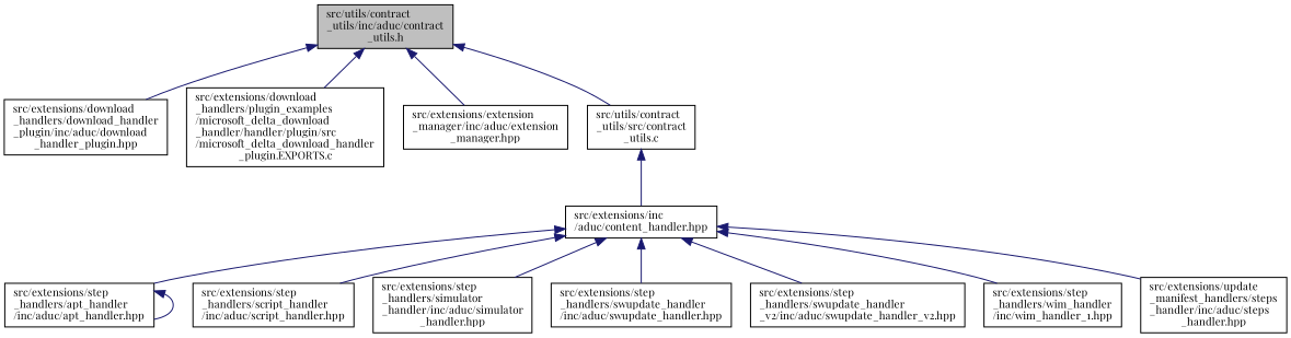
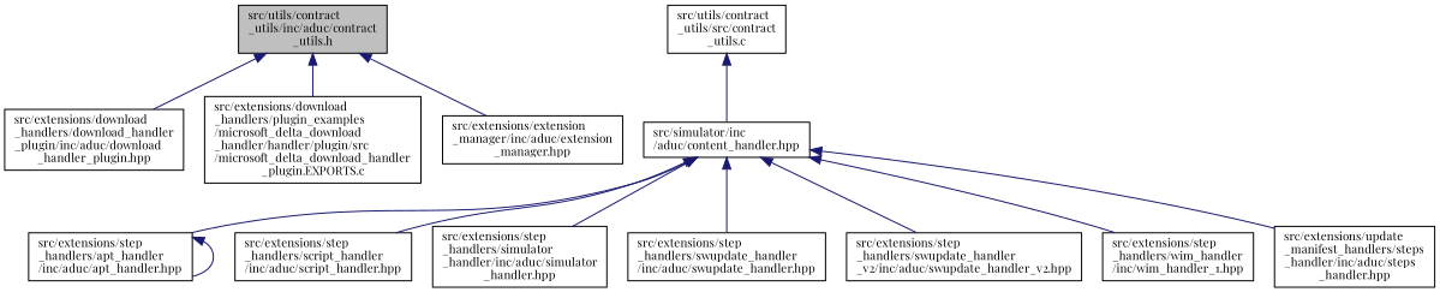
  digraph {
    fontname="Playfair Display"
    node [color=black fillcolor=white fontname="Playfair Display" fontsize=10 shape=record style=filled]
    edge [color=midnightblue dir=back fontname="Playfair Display" fontsize=10 labelfontname=Helvetica labelfontsize=10 style=solid]
    n1 [fillcolor=grey75 fontcolor=black height=0.2 label="src/utils/contract\l_utils/inc/aduc/contract\l_utils.h" width=0.4]
    n2 [height=0.2 label="src/extensions/download\l_handlers/download_handler\l_plugin/inc/aduc/download\l_handler_plugin.hpp" width=0.4]
    n3 [height=0.2 label="src/extensions/download\l_handlers/plugin_examples\l/microsoft_delta_download\l_handler/handler/plugin/src\l/microsoft_delta_download_handler\l_plugin.EXPORTS.c" width=0.4]
    n4 [height=0.2 label="src/extensions/extension\l_manager/inc/aduc/extension\l_manager.hpp" width=0.4]
    n5 [height=0.2 label="src/utils/contract\l_utils/src/contract\l_utils.c" width=0.4]
-   n6 [height=0.2 label="src/extensions/inc\l/aduc/content_handler.hpp" width=0.4]
+   n6 [height=0.2 label="src/simulator/inc\l/aduc/content_handler.hpp" width=0.4]
    n7 [height=0.2 label="src/extensions/step\l_handlers/apt_handler\l/inc/aduc/apt_handler.hpp" width=0.4]
    n8 [height=0.2 label="src/extensions/step\l_handlers/script_handler\l/inc/aduc/script_handler.hpp" width=0.4]
    n9 [height=0.2 label="src/extensions/step\l_handlers/simulator\l_handler/inc/aduc/simulator\l_handler.hpp" width=0.4]
    n10 [height=0.2 label="src/extensions/step\l_handlers/swupdate_handler\l/inc/aduc/swupdate_handler.hpp" width=0.4]
    n11 [height=0.2 label="src/extensions/step\l_handlers/swupdate_handler\l_v2/inc/aduc/swupdate_handler_v2.hpp" width=0.4]
    n12 [height=0.2 label="src/extensions/step\l_handlers/wim_handler\l/inc/wim_handler_1.hpp" width=0.4]
    n13 [height=0.2 label="src/extensions/update\l_manifest_handlers/steps\l_handler/inc/aduc/steps\l_handler.hpp" width=0.4]
    n1 -> n2
    n1 -> n3
    n1 -> n4
-   n1 -> n5
    n5 -> n6
    n6 -> n7
    n6 -> n8
    n6 -> n9
    n6 -> n10
    n6 -> n11
    n6 -> n12
    n6 -> n13
    n7 -> n7
  }
